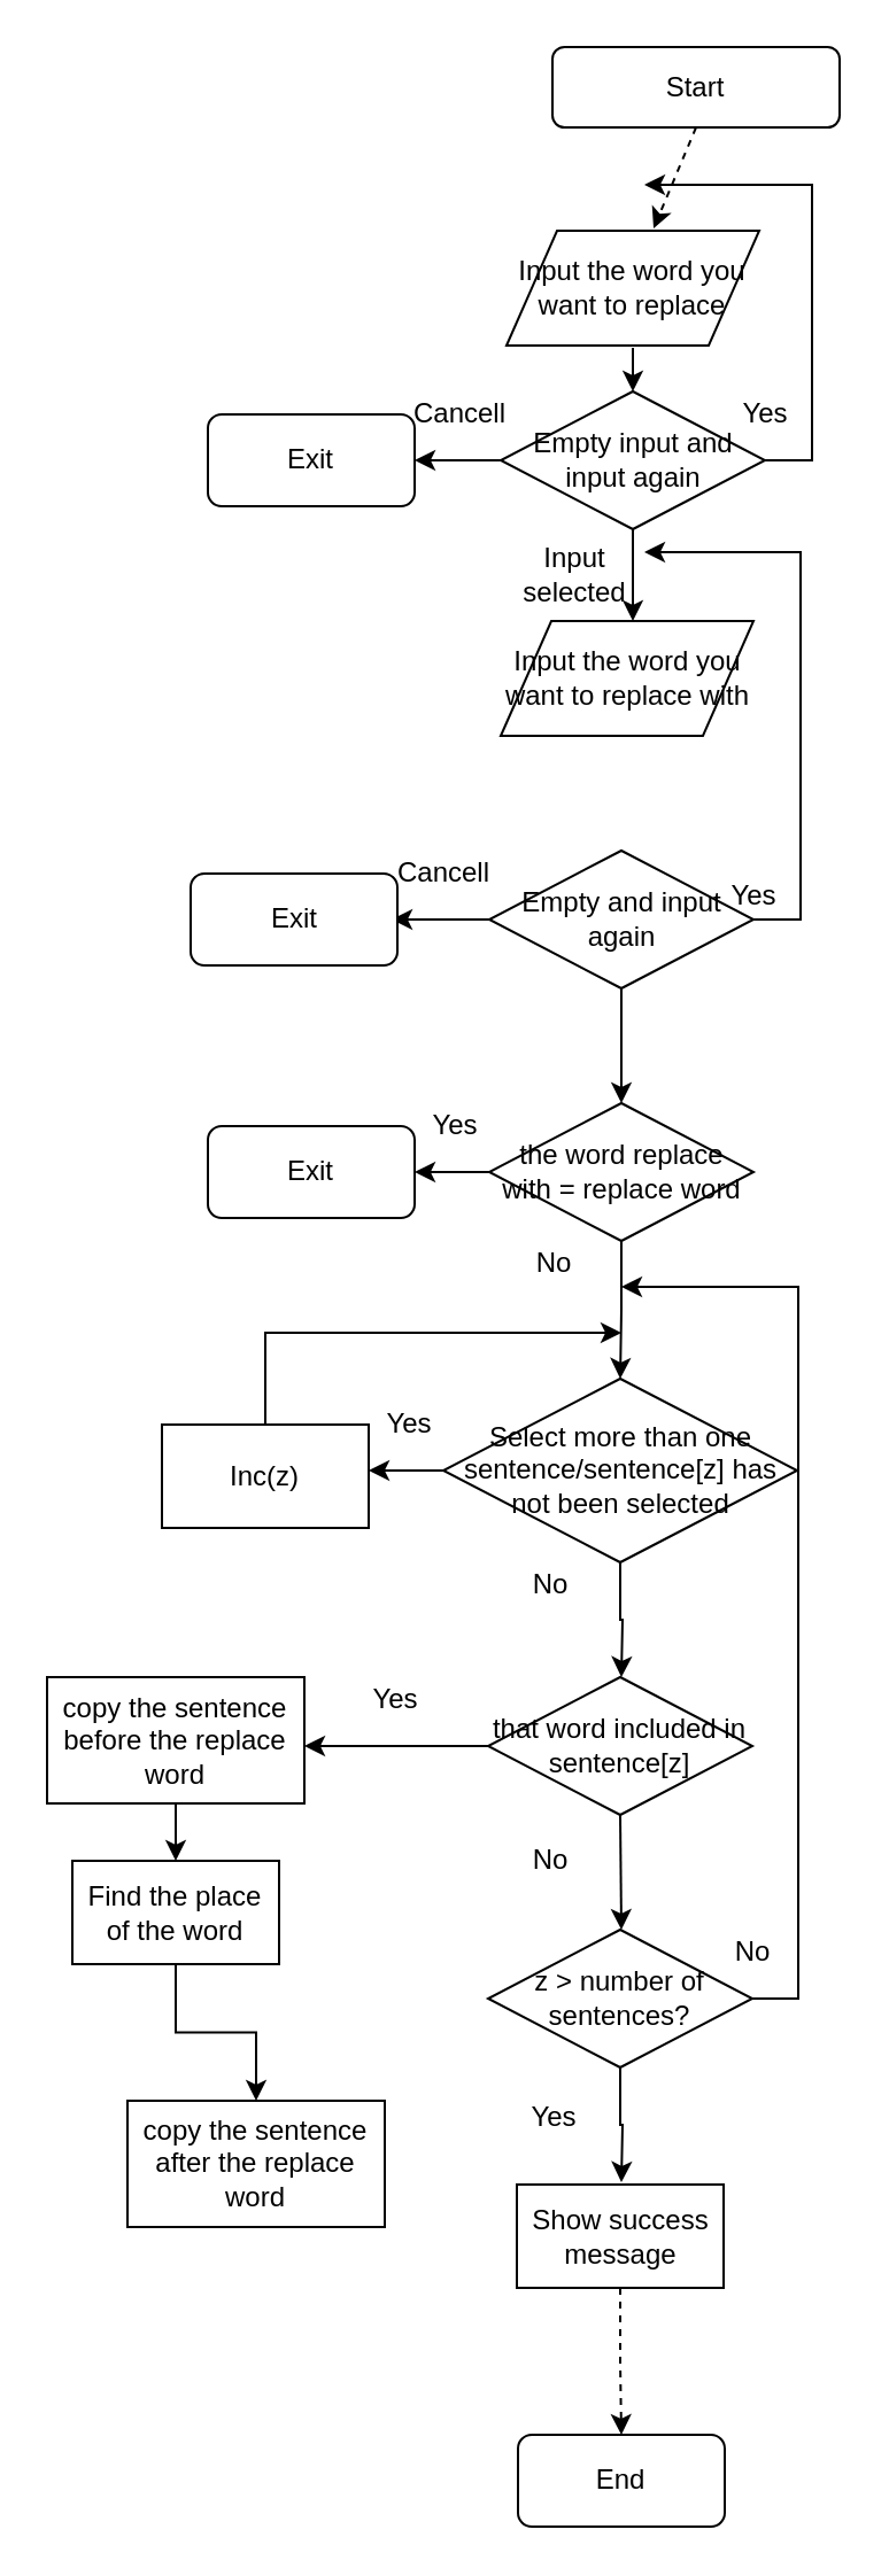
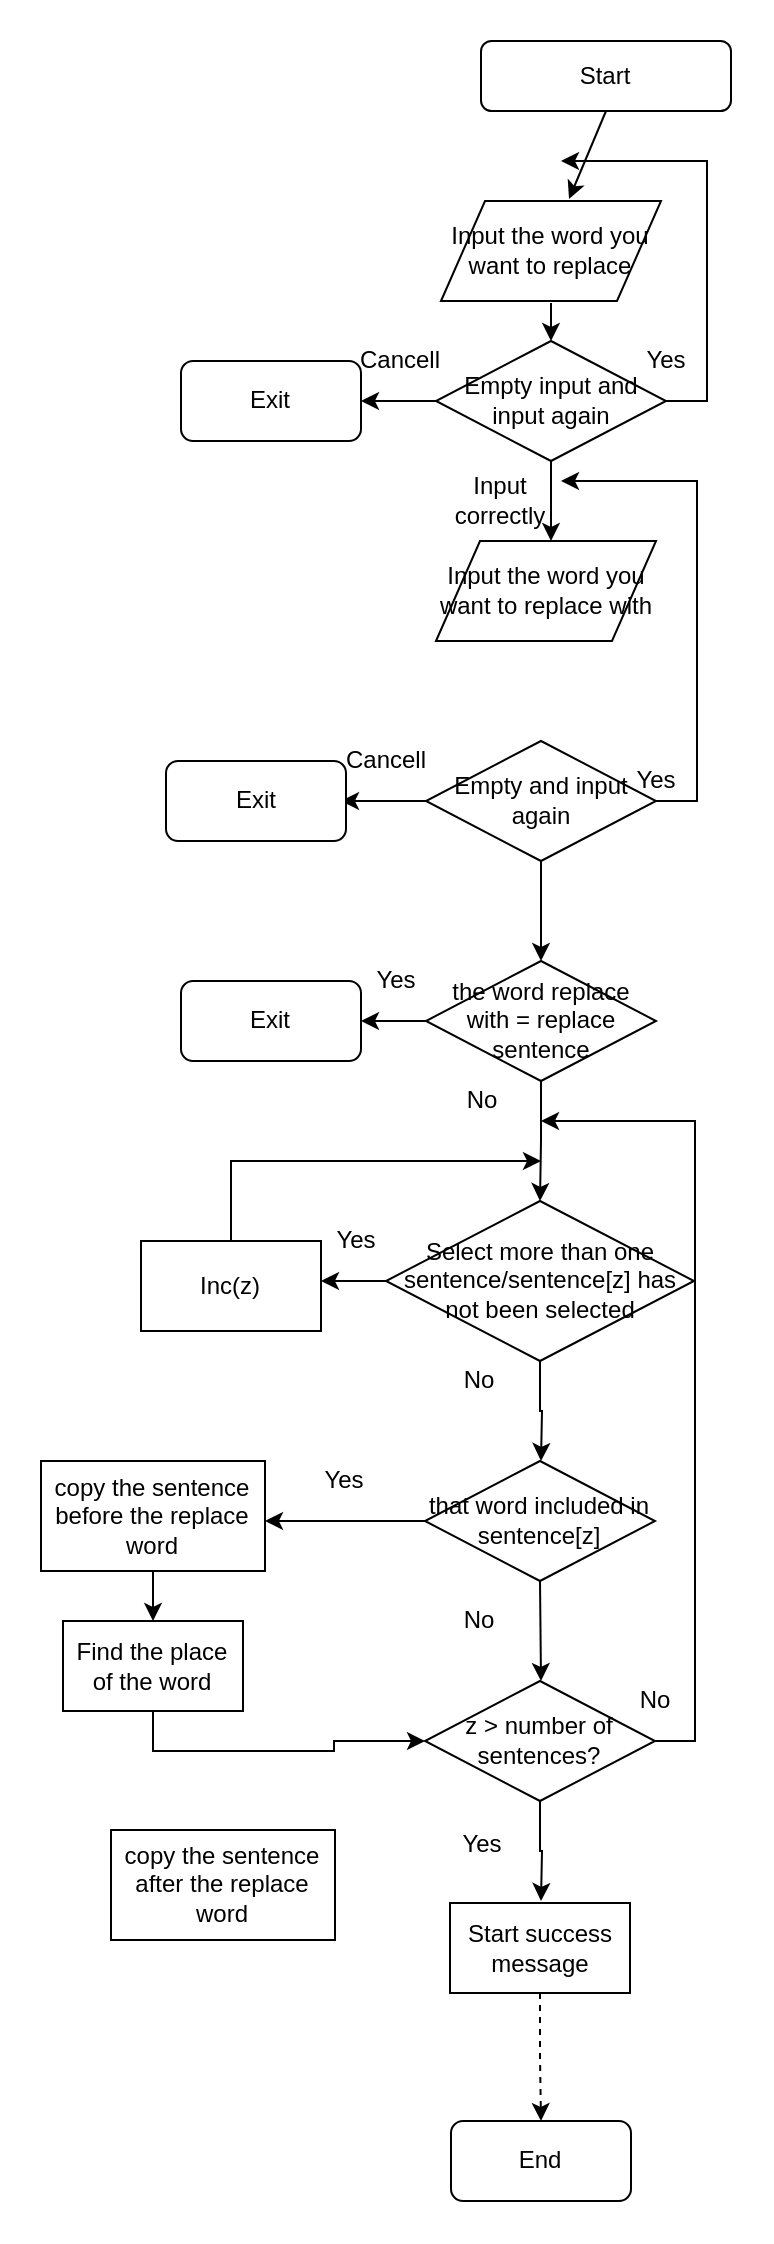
  <mxCell id="0" />
  <mxCell id="1" parent="0" />
  <mxCell id="2" value="Start" style="rounded=1;whiteSpace=wrap;html=1;" vertex="1" parent="1"><mxGeometry x="240" y="20" width="125" height="35" as="geometry" /></mxCell>
- <mxCell id="3" value="" style="endArrow=classic;html=1;exitX=0.5;exitY=1;exitDx=0;exitDy=0;entryX=0.582;entryY=-0.02;entryDx=0;entryDy=0;entryPerimeter=0;dashed=1;" edge="1" parent="1" source="2" target="4"><mxGeometry width="50" height="50" relative="1" as="geometry"><mxPoint x="310" y="150" as="sourcePoint" /><mxPoint x="275" y="100" as="targetPoint" /></mxGeometry></mxCell>
+ <mxCell id="3" value="" style="endArrow=classic;html=1;exitX=0.5;exitY=1;exitDx=0;exitDy=0;entryX=0.582;entryY=-0.02;entryDx=0;entryDy=0;entryPerimeter=0;" edge="1" parent="1" source="2" target="4"><mxGeometry width="50" height="50" relative="1" as="geometry"><mxPoint x="310" y="150" as="sourcePoint" /><mxPoint x="275" y="100" as="targetPoint" /></mxGeometry></mxCell>
  <mxCell id="4" value="Input the word you want to replace" style="shape=parallelogram;perimeter=parallelogramPerimeter;whiteSpace=wrap;html=1;" vertex="1" parent="1"><mxGeometry x="220" y="100" width="110" height="50" as="geometry" /></mxCell>
  <mxCell id="5" value="" style="endArrow=classic;html=1;entryX=0.5;entryY=0;entryDx=0;entryDy=0;" edge="1" parent="1" target="7"><mxGeometry width="50" height="50" relative="1" as="geometry"><mxPoint x="275" y="151" as="sourcePoint" /><mxPoint x="285" y="170" as="targetPoint" /><Array as="points"><mxPoint x="275" y="170" /></Array></mxGeometry></mxCell>
  <mxCell id="6" style="edgeStyle=orthogonalEdgeStyle;rounded=0;orthogonalLoop=1;jettySize=auto;html=1;exitX=1;exitY=0.5;exitDx=0;exitDy=0;" edge="1" parent="1" source="7"><mxGeometry relative="1" as="geometry"><mxPoint x="280" y="80" as="targetPoint" /><Array as="points"><mxPoint x="353" y="200" /><mxPoint x="353" y="80" /></Array></mxGeometry></mxCell>
  <mxCell id="7" value="Empty input and input again" style="rhombus;whiteSpace=wrap;html=1;" vertex="1" parent="1"><mxGeometry x="217.5" y="170" width="115" height="60" as="geometry" /></mxCell>
  <mxCell id="8" value="" style="endArrow=classic;html=1;exitX=0.5;exitY=1;exitDx=0;exitDy=0;" edge="1" parent="1" source="7"><mxGeometry width="50" height="50" relative="1" as="geometry"><mxPoint x="250" y="320" as="sourcePoint" /><mxPoint x="275" y="270" as="targetPoint" /><Array as="points"><mxPoint x="275" y="270" /></Array></mxGeometry></mxCell>
  <mxCell id="9" value="" style="endArrow=classic;html=1;exitX=0;exitY=0.5;exitDx=0;exitDy=0;" edge="1" parent="1" source="7"><mxGeometry width="50" height="50" relative="1" as="geometry"><mxPoint x="200" y="230" as="sourcePoint" /><mxPoint x="180" y="200" as="targetPoint" /></mxGeometry></mxCell>
  <mxCell id="10" value="Cancell" style="text;html=1;strokeColor=none;fillColor=none;align=center;verticalAlign=middle;whiteSpace=wrap;rounded=0;" vertex="1" parent="1"><mxGeometry x="180" y="170" width="40" height="20" as="geometry" /></mxCell>
  <mxCell id="11" value="Exit" style="rounded=1;whiteSpace=wrap;html=1;" vertex="1" parent="1"><mxGeometry x="90" y="180" width="90" height="40" as="geometry" /></mxCell>
  <mxCell id="12" value="Yes" style="text;html=1;strokeColor=none;fillColor=none;align=center;verticalAlign=middle;whiteSpace=wrap;rounded=0;" vertex="1" parent="1"><mxGeometry x="312.5" y="170" width="40" height="20" as="geometry" /></mxCell>
  <mxCell id="13" value="Input the word you want to replace with" style="shape=parallelogram;perimeter=parallelogramPerimeter;whiteSpace=wrap;html=1;" vertex="1" parent="1"><mxGeometry x="217.5" y="270" width="110" height="50" as="geometry" /></mxCell>
  <mxCell id="14" style="edgeStyle=orthogonalEdgeStyle;rounded=0;orthogonalLoop=1;jettySize=auto;html=1;exitX=1;exitY=0.5;exitDx=0;exitDy=0;" edge="1" parent="1" source="16"><mxGeometry relative="1" as="geometry"><mxPoint x="280" y="240" as="targetPoint" /><Array as="points"><mxPoint x="348" y="400" /><mxPoint x="348" y="240" /></Array></mxGeometry></mxCell>
  <mxCell id="15" style="edgeStyle=orthogonalEdgeStyle;rounded=0;orthogonalLoop=1;jettySize=auto;html=1;exitX=0.5;exitY=1;exitDx=0;exitDy=0;" edge="1" parent="1" source="16"><mxGeometry relative="1" as="geometry"><mxPoint x="270" y="480" as="targetPoint" /></mxGeometry></mxCell>
  <mxCell id="16" value="Empty and input again" style="rhombus;whiteSpace=wrap;html=1;" vertex="1" parent="1"><mxGeometry x="212.5" y="370" width="115" height="60" as="geometry" /></mxCell>
  <mxCell id="17" value="Yes" style="text;html=1;strokeColor=none;fillColor=none;align=center;verticalAlign=middle;whiteSpace=wrap;rounded=0;" vertex="1" parent="1"><mxGeometry x="307.5" y="380" width="40" height="20" as="geometry" /></mxCell>
- <mxCell id="18" value="Input selected" style="text;html=1;strokeColor=none;fillColor=none;align=center;verticalAlign=middle;whiteSpace=wrap;rounded=0;" vertex="1" parent="1"><mxGeometry x="230" y="240" width="40" height="20" as="geometry" /></mxCell>
+ <mxCell id="18" value="Input correctly" style="text;html=1;strokeColor=none;fillColor=none;align=center;verticalAlign=middle;whiteSpace=wrap;rounded=0;" vertex="1" parent="1"><mxGeometry x="230" y="240" width="40" height="20" as="geometry" /></mxCell>
  <mxCell id="19" value="Cancell" style="text;html=1;strokeColor=none;fillColor=none;align=center;verticalAlign=middle;whiteSpace=wrap;rounded=0;" vertex="1" parent="1"><mxGeometry x="172.5" y="370" width="40" height="20" as="geometry" /></mxCell>
  <mxCell id="20" value="" style="endArrow=classic;html=1;exitX=0;exitY=0.5;exitDx=0;exitDy=0;" edge="1" parent="1" source="16"><mxGeometry width="50" height="50" relative="1" as="geometry"><mxPoint x="110" y="440" as="sourcePoint" /><mxPoint x="170" y="400" as="targetPoint" /></mxGeometry></mxCell>
  <mxCell id="21" value="Exit" style="rounded=1;whiteSpace=wrap;html=1;" vertex="1" parent="1"><mxGeometry x="82.5" y="380" width="90" height="40" as="geometry" /></mxCell>
  <mxCell id="22" value="No" style="text;html=1;strokeColor=none;fillColor=none;align=center;verticalAlign=middle;whiteSpace=wrap;rounded=0;" vertex="1" parent="1"><mxGeometry x="221" y="540" width="40" height="20" as="geometry" /></mxCell>
  <mxCell id="23" style="edgeStyle=orthogonalEdgeStyle;rounded=0;orthogonalLoop=1;jettySize=auto;html=1;exitX=0.5;exitY=1;exitDx=0;exitDy=0;" edge="1" parent="1" source="24" target="30"><mxGeometry relative="1" as="geometry" /></mxCell>
- <mxCell id="24" value="the word replace with = replace word" style="rhombus;whiteSpace=wrap;html=1;" vertex="1" parent="1"><mxGeometry x="212.5" y="480" width="115" height="60" as="geometry" /></mxCell>
+ <mxCell id="24" value="the word replace with = replace sentence" style="rhombus;whiteSpace=wrap;html=1;" vertex="1" parent="1"><mxGeometry x="212.5" y="480" width="115" height="60" as="geometry" /></mxCell>
  <mxCell id="25" value="" style="endArrow=classic;html=1;exitX=0;exitY=0.5;exitDx=0;exitDy=0;" edge="1" parent="1" source="24"><mxGeometry width="50" height="50" relative="1" as="geometry"><mxPoint x="110" y="510" as="sourcePoint" /><mxPoint x="180" y="510" as="targetPoint" /></mxGeometry></mxCell>
  <mxCell id="26" value="Yes" style="text;html=1;strokeColor=none;fillColor=none;align=center;verticalAlign=middle;whiteSpace=wrap;rounded=0;" vertex="1" parent="1"><mxGeometry x="177.5" y="480" width="40" height="20" as="geometry" /></mxCell>
  <mxCell id="27" value="Exit" style="rounded=1;whiteSpace=wrap;html=1;" vertex="1" parent="1"><mxGeometry x="90" y="490" width="90" height="40" as="geometry" /></mxCell>
  <mxCell id="28" style="edgeStyle=orthogonalEdgeStyle;rounded=0;orthogonalLoop=1;jettySize=auto;html=1;exitX=0;exitY=0.5;exitDx=0;exitDy=0;" edge="1" parent="1" source="30"><mxGeometry relative="1" as="geometry"><mxPoint x="160" y="640" as="targetPoint" /></mxGeometry></mxCell>
  <mxCell id="29" style="edgeStyle=orthogonalEdgeStyle;rounded=0;orthogonalLoop=1;jettySize=auto;html=1;exitX=0.5;exitY=1;exitDx=0;exitDy=0;" edge="1" parent="1" source="30"><mxGeometry relative="1" as="geometry"><mxPoint x="270" y="730" as="targetPoint" /></mxGeometry></mxCell>
  <mxCell id="30" value="Select more than one sentence/sentence[z] has not been selected" style="rhombus;whiteSpace=wrap;html=1;" vertex="1" parent="1"><mxGeometry x="192.5" y="600" width="154" height="80" as="geometry" /></mxCell>
  <mxCell id="31" value="No" style="text;html=1;strokeColor=none;fillColor=none;align=center;verticalAlign=middle;whiteSpace=wrap;rounded=0;" vertex="1" parent="1"><mxGeometry x="218" y="680" width="43" height="20" as="geometry" /></mxCell>
  <mxCell id="32" style="edgeStyle=orthogonalEdgeStyle;rounded=0;orthogonalLoop=1;jettySize=auto;html=1;exitX=0.5;exitY=0;exitDx=0;exitDy=0;" edge="1" parent="1" source="33"><mxGeometry relative="1" as="geometry"><mxPoint x="270" y="580" as="targetPoint" /><Array as="points"><mxPoint x="115" y="580" /></Array></mxGeometry></mxCell>
  <mxCell id="33" value="Inc(z)" style="rounded=0;whiteSpace=wrap;html=1;" vertex="1" parent="1"><mxGeometry x="70" y="620" width="90" height="45" as="geometry" /></mxCell>
  <mxCell id="34" value="Yes" style="text;html=1;strokeColor=none;fillColor=none;align=center;verticalAlign=middle;whiteSpace=wrap;rounded=0;" vertex="1" parent="1"><mxGeometry x="157.5" y="610" width="40" height="20" as="geometry" /></mxCell>
  <mxCell id="35" value="" style="edgeStyle=orthogonalEdgeStyle;rounded=0;orthogonalLoop=1;jettySize=auto;html=1;" edge="1" parent="1" source="36"><mxGeometry relative="1" as="geometry"><mxPoint x="132" y="760" as="targetPoint" /></mxGeometry></mxCell>
  <mxCell id="36" value="that word included in sentence[z]" style="rhombus;whiteSpace=wrap;html=1;" vertex="1" parent="1"><mxGeometry x="212" y="730" width="115" height="60" as="geometry" /></mxCell>
  <mxCell id="37" value="" style="endArrow=classic;html=1;exitX=0.5;exitY=1;exitDx=0;exitDy=0;" edge="1" parent="1" source="36"><mxGeometry width="50" height="50" relative="1" as="geometry"><mxPoint x="190" y="890" as="sourcePoint" /><mxPoint x="270" y="840" as="targetPoint" /></mxGeometry></mxCell>
  <mxCell id="38" value="No" style="text;html=1;strokeColor=none;fillColor=none;align=center;verticalAlign=middle;whiteSpace=wrap;rounded=0;" vertex="1" parent="1"><mxGeometry x="217.5" y="800" width="43" height="20" as="geometry" /></mxCell>
  <mxCell id="39" style="edgeStyle=orthogonalEdgeStyle;rounded=0;orthogonalLoop=1;jettySize=auto;html=1;exitX=1;exitY=0.5;exitDx=0;exitDy=0;" edge="1" parent="1" source="41"><mxGeometry relative="1" as="geometry"><mxPoint x="270" y="560" as="targetPoint" /><Array as="points"><mxPoint x="347" y="870" /><mxPoint x="347" y="560" /></Array></mxGeometry></mxCell>
  <mxCell id="40" style="edgeStyle=orthogonalEdgeStyle;rounded=0;orthogonalLoop=1;jettySize=auto;html=1;exitX=0.5;exitY=1;exitDx=0;exitDy=0;" edge="1" parent="1" source="41"><mxGeometry relative="1" as="geometry"><mxPoint x="270" y="950" as="targetPoint" /></mxGeometry></mxCell>
  <mxCell id="41" value="z &amp;gt; number of sentences?" style="rhombus;whiteSpace=wrap;html=1;" vertex="1" parent="1"><mxGeometry x="212" y="840" width="115" height="60" as="geometry" /></mxCell>
  <mxCell id="42" value="No" style="text;html=1;strokeColor=none;fillColor=none;align=center;verticalAlign=middle;whiteSpace=wrap;rounded=0;" vertex="1" parent="1"><mxGeometry x="306" y="840" width="43" height="20" as="geometry" /></mxCell>
  <mxCell id="43" value="Yes" style="text;html=1;strokeColor=none;fillColor=none;align=center;verticalAlign=middle;whiteSpace=wrap;rounded=0;" vertex="1" parent="1"><mxGeometry x="221" y="912" width="40" height="20" as="geometry" /></mxCell>
  <mxCell id="44" style="edgeStyle=orthogonalEdgeStyle;rounded=0;orthogonalLoop=1;jettySize=auto;html=1;exitX=0.5;exitY=1;exitDx=0;exitDy=0;" edge="1" parent="1" source="46"><mxGeometry relative="1" as="geometry"><mxPoint x="270" y="1080" as="targetPoint" /></mxGeometry></mxCell>
- <mxCell id="45" value="Show success message" style="rounded=0;whiteSpace=wrap;html=1;" vertex="1" parent="1"><mxGeometry x="224.5" y="951" width="90" height="45" as="geometry" /></mxCell>
+ <mxCell id="45" value="Start success message" style="rounded=0;whiteSpace=wrap;html=1;" vertex="1" parent="1"><mxGeometry x="224.5" y="951" width="90" height="45" as="geometry" /></mxCell>
  <mxCell id="46" value="End" style="rounded=1;whiteSpace=wrap;html=1;" vertex="1" parent="1"><mxGeometry x="225" y="1060" width="90" height="40" as="geometry" /></mxCell>
  <mxCell id="47" style="edgeStyle=orthogonalEdgeStyle;rounded=0;orthogonalLoop=1;jettySize=auto;html=1;exitX=0.5;exitY=1;exitDx=0;exitDy=0;dashed=1;" edge="1" parent="1" source="45" target="46"><mxGeometry relative="1" as="geometry"><mxPoint x="270" y="996" as="sourcePoint" /><mxPoint x="270" y="1080" as="targetPoint" /></mxGeometry></mxCell>
  <mxCell id="48" value="Yes" style="text;html=1;strokeColor=none;fillColor=none;align=center;verticalAlign=middle;whiteSpace=wrap;rounded=0;" vertex="1" parent="1"><mxGeometry x="152" y="730" width="40" height="20" as="geometry" /></mxCell>
  <mxCell id="49" value="copy the sentence before the replace word" style="rounded=0;whiteSpace=wrap;html=1;" vertex="1" parent="1"><mxGeometry x="20" y="730" width="112" height="55" as="geometry" /></mxCell>
  <mxCell id="50" value="" style="endArrow=classic;html=1;exitX=0.5;exitY=1;exitDx=0;exitDy=0;" edge="1" parent="1" source="49"><mxGeometry width="50" height="50" relative="1" as="geometry"><mxPoint x="60" y="880" as="sourcePoint" /><mxPoint x="76" y="810" as="targetPoint" /></mxGeometry></mxCell>
- <mxCell id="51" style="edgeStyle=orthogonalEdgeStyle;rounded=0;orthogonalLoop=1;jettySize=auto;html=1;exitX=0.5;exitY=1;exitDx=0;exitDy=0;entryX=0.5;entryY=0;entryDx=0;entryDy=0;" edge="1" parent="1" source="52" target="53"><mxGeometry relative="1" as="geometry" /></mxCell>
+ <mxCell id="51" style="edgeStyle=orthogonalEdgeStyle;rounded=0;orthogonalLoop=1;jettySize=auto;html=1;exitX=0.5;exitY=1;exitDx=0;exitDy=0;" edge="1" parent="1" source="52" target="41"><mxGeometry relative="1" as="geometry" /></mxCell>
  <mxCell id="52" value="Find the place of the word" style="rounded=0;whiteSpace=wrap;html=1;" vertex="1" parent="1"><mxGeometry x="31" y="810" width="90" height="45" as="geometry" /></mxCell>
  <mxCell id="53" value="copy the sentence after the replace word" style="rounded=0;whiteSpace=wrap;html=1;" vertex="1" parent="1"><mxGeometry x="55" y="914.5" width="112" height="55" as="geometry" /></mxCell>
